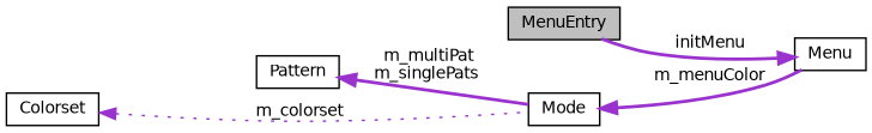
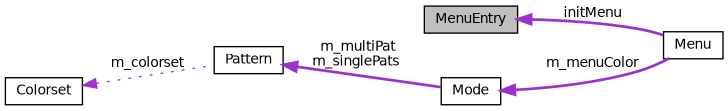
  digraph {
    rankdir=LR
    node [color=black fontname=Helvetica fontsize=10 shape=record]
    edge [color=darkorchid3 dir=back fontname=Helvetica fontsize=10 labelfontname=Helvetica labelfontsize=10 style=bold]
    n1 [fillcolor=grey75 fontcolor=black height=0.2 label=MenuEntry style=filled width=0.4]
    n2 [height=0.2 label=Menu width=0.4]
    n3 [height=0.2 label=Colorset width=0.4]
    n4 [height=0.2 label=Pattern width=0.4]
    n5 [height=0.2 label=Mode width=0.4]
-   n2 -> n1 [label=" initMenu"]
-   n3 -> n5 [label=" m_colorset" style=dotted]
+   n1 -> n2 [label=" initMenu"]
+   n3 -> n4 [label=" m_colorset" style=dotted]
    n4 -> n5 [label=" m_multiPat\nm_singlePats"]
    n5 -> n2 [label=" m_menuColor"]
  }
